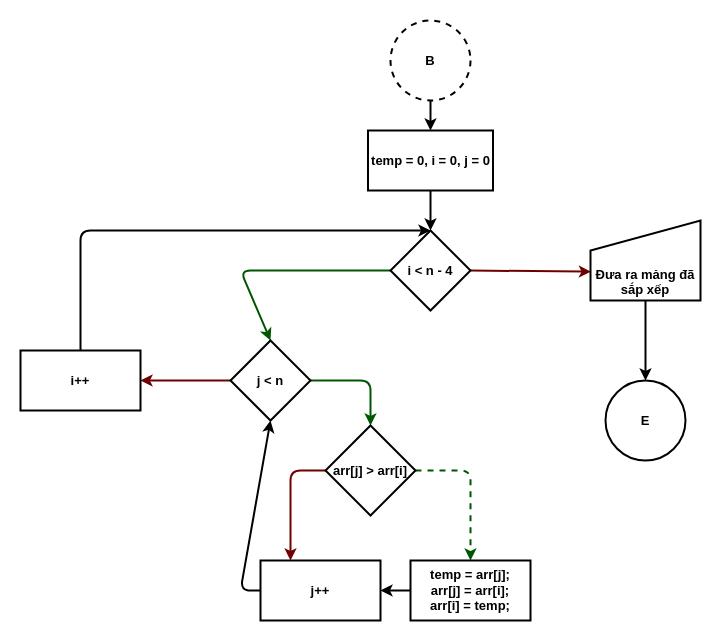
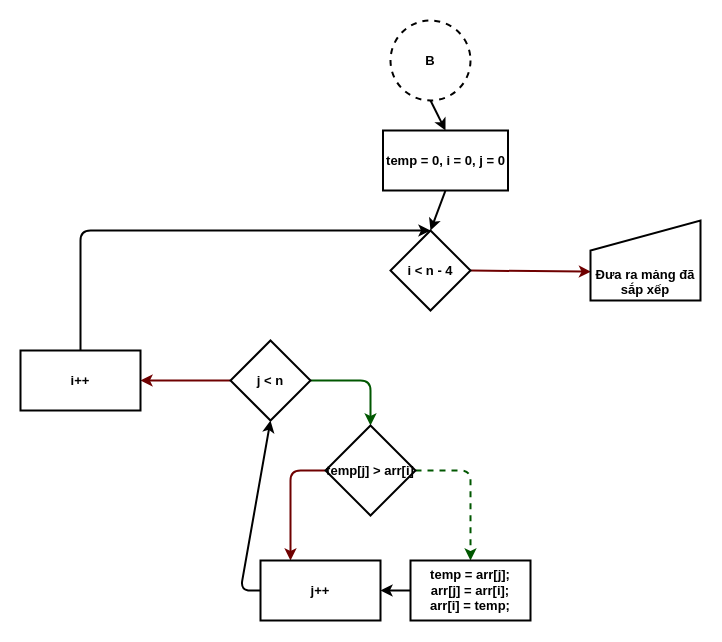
  <mxCell id="0" />
  <mxCell id="1" parent="0" />
  <mxCell id="2" style="edgeStyle=none;html=1;exitX=0.5;exitY=1;exitDx=0;exitDy=0;entryX=0.5;entryY=0;entryDx=0;entryDy=0;fontSize=13;fontStyle=1;strokeWidth=2;" edge="1" parent="1" source="3" target="5"><mxGeometry relative="1" as="geometry" /></mxCell>
  <mxCell id="3" value="B" style="ellipse;whiteSpace=wrap;html=1;aspect=fixed;fontSize=13;fontStyle=1;strokeWidth=2;dashed=1;" vertex="1" parent="1"><mxGeometry x="390" y="20" width="80" height="80" as="geometry" /></mxCell>
  <mxCell id="4" style="edgeStyle=none;html=1;exitX=0.5;exitY=1;exitDx=0;exitDy=0;entryX=0.5;entryY=0;entryDx=0;entryDy=0;fontSize=13;fontStyle=1;strokeWidth=2;" edge="1" parent="1" source="5" target="8"><mxGeometry relative="1" as="geometry" /></mxCell>
- <mxCell id="5" value="temp = 0, i = 0, j = 0" style="rounded=0;whiteSpace=wrap;html=1;fontSize=13;fontStyle=1;strokeWidth=2;" vertex="1" parent="1"><mxGeometry x="367.5" y="130" width="125" height="60" as="geometry" /></mxCell>
- <mxCell id="6" style="edgeStyle=none;html=1;exitX=0;exitY=0.5;exitDx=0;exitDy=0;entryX=0.5;entryY=0;entryDx=0;entryDy=0;fontSize=13;fillColor=#008a00;strokeColor=#005700;fontStyle=1;strokeWidth=2;" edge="1" parent="1" source="8" target="11"><mxGeometry relative="1" as="geometry"><Array as="points"><mxPoint x="240" y="270" /></Array></mxGeometry></mxCell>
+ <mxCell id="5" value="temp = 0, i = 0, j = 0" style="rounded=0;whiteSpace=wrap;html=1;fontSize=13;fontStyle=1;strokeWidth=2;" vertex="1" parent="1"><mxGeometry x="382.5" y="130" width="125" height="60" as="geometry" /></mxCell>
  <mxCell id="7" style="edgeStyle=none;html=1;exitX=1;exitY=0.5;exitDx=0;exitDy=0;entryX=0.004;entryY=0.64;entryDx=0;entryDy=0;entryPerimeter=0;fontSize=13;fillColor=#a20025;strokeColor=#6F0000;fontStyle=1;strokeWidth=2;" edge="1" parent="1" source="8" target="22"><mxGeometry relative="1" as="geometry" /></mxCell>
  <mxCell id="8" value="i &amp;lt; n - 4" style="rhombus;whiteSpace=wrap;html=1;fontSize=13;fontStyle=1;strokeWidth=2;" vertex="1" parent="1"><mxGeometry x="390" y="230" width="80" height="80" as="geometry" /></mxCell>
  <mxCell id="9" style="edgeStyle=none;html=1;exitX=1;exitY=0.5;exitDx=0;exitDy=0;entryX=0.5;entryY=0;entryDx=0;entryDy=0;fontSize=13;fillColor=#008a00;strokeColor=#005700;fontStyle=1;strokeWidth=2;" edge="1" parent="1" source="11" target="14"><mxGeometry relative="1" as="geometry"><Array as="points"><mxPoint x="370" y="380" /></Array></mxGeometry></mxCell>
  <mxCell id="10" style="edgeStyle=none;html=1;exitX=0;exitY=0.5;exitDx=0;exitDy=0;entryX=1;entryY=0.5;entryDx=0;entryDy=0;fontSize=13;fillColor=#a20025;strokeColor=#6F0000;fontStyle=1;strokeWidth=2;" edge="1" parent="1" source="11" target="20"><mxGeometry relative="1" as="geometry" /></mxCell>
  <mxCell id="11" value="j &amp;lt; n" style="rhombus;whiteSpace=wrap;html=1;fontSize=13;fontStyle=1;strokeWidth=2;" vertex="1" parent="1"><mxGeometry x="230" y="340" width="80" height="80" as="geometry" /></mxCell>
  <mxCell id="12" style="edgeStyle=none;html=1;exitX=1;exitY=0.5;exitDx=0;exitDy=0;entryX=0.5;entryY=0;entryDx=0;entryDy=0;fontSize=13;fillColor=#008a00;strokeColor=#005700;fontStyle=1;strokeWidth=2;dashed=1;" edge="1" parent="1" source="14" target="16"><mxGeometry relative="1" as="geometry"><Array as="points"><mxPoint x="470" y="470" /></Array></mxGeometry></mxCell>
  <mxCell id="13" style="edgeStyle=none;html=1;exitX=0;exitY=0.5;exitDx=0;exitDy=0;entryX=0.25;entryY=0;entryDx=0;entryDy=0;fontSize=13;fillColor=#a20025;strokeColor=#6F0000;fontStyle=1;strokeWidth=2;" edge="1" parent="1" source="14" target="18"><mxGeometry relative="1" as="geometry"><Array as="points"><mxPoint x="290" y="470" /></Array></mxGeometry></mxCell>
- <mxCell id="14" value="arr[j] &amp;gt; arr[i]" style="rhombus;whiteSpace=wrap;html=1;fontSize=13;fontStyle=1;strokeWidth=2;" vertex="1" parent="1"><mxGeometry x="325" y="425" width="90" height="90" as="geometry" /></mxCell>
+ <mxCell id="14" value="temp[j] &amp;gt; arr[i]" style="rhombus;whiteSpace=wrap;html=1;fontSize=13;fontStyle=1;strokeWidth=2;" vertex="1" parent="1"><mxGeometry x="325" y="425" width="90" height="90" as="geometry" /></mxCell>
  <mxCell id="15" style="edgeStyle=none;html=1;exitX=0;exitY=0.5;exitDx=0;exitDy=0;entryX=1;entryY=0.5;entryDx=0;entryDy=0;fontSize=13;fontStyle=1;strokeWidth=2;" edge="1" parent="1" source="16" target="18"><mxGeometry relative="1" as="geometry"><mxPoint x="350" y="590" as="targetPoint" /></mxGeometry></mxCell>
  <mxCell id="16" value="temp = arr[j];&lt;br style=&quot;font-size: 13px;&quot;&gt;arr[j] = arr[i];&lt;br style=&quot;font-size: 13px;&quot;&gt;arr[i] = temp;" style="rounded=0;whiteSpace=wrap;html=1;fontSize=13;fontStyle=1;strokeWidth=2;" vertex="1" parent="1"><mxGeometry x="410" y="560" width="120" height="60" as="geometry" /></mxCell>
  <mxCell id="17" style="edgeStyle=none;html=1;exitX=0;exitY=0.5;exitDx=0;exitDy=0;entryX=0.5;entryY=1;entryDx=0;entryDy=0;fontSize=13;fontStyle=1;strokeWidth=2;" edge="1" parent="1" source="18" target="11"><mxGeometry relative="1" as="geometry"><Array as="points"><mxPoint x="240" y="590" /></Array></mxGeometry></mxCell>
  <mxCell id="18" value="j++" style="rounded=0;whiteSpace=wrap;html=1;fontSize=13;fontStyle=1;strokeWidth=2;" vertex="1" parent="1"><mxGeometry x="260" y="560" width="120" height="60" as="geometry" /></mxCell>
  <mxCell id="19" style="edgeStyle=none;html=1;exitX=0.5;exitY=0;exitDx=0;exitDy=0;entryX=0.5;entryY=0;entryDx=0;entryDy=0;fontSize=13;fontStyle=1;strokeWidth=2;" edge="1" parent="1" source="20" target="8"><mxGeometry relative="1" as="geometry"><Array as="points"><mxPoint x="80" y="230" /></Array></mxGeometry></mxCell>
  <mxCell id="20" value="i++" style="rounded=0;whiteSpace=wrap;html=1;fontSize=13;fontStyle=1;strokeWidth=2;" vertex="1" parent="1"><mxGeometry x="20" y="350" width="120" height="60" as="geometry" /></mxCell>
- <mxCell id="21" value="" style="edgeStyle=none;html=1;fontSize=13;fontStyle=1;strokeWidth=2;" edge="1" parent="1" source="22" target="23"><mxGeometry relative="1" as="geometry" /></mxCell>
  <mxCell id="22" value="Đưa ra mảng đã sắp xếp" style="shape=manualInput;whiteSpace=wrap;html=1;verticalAlign=bottom;fontSize=13;fontStyle=1;strokeWidth=2;" vertex="1" parent="1"><mxGeometry x="590" y="220" width="110" height="80" as="geometry" /></mxCell>
- <mxCell id="23" value="E" style="ellipse;whiteSpace=wrap;html=1;verticalAlign=middle;fontSize=13;fontStyle=1;strokeWidth=2;" vertex="1" parent="1"><mxGeometry x="605" y="380" width="80" height="80" as="geometry" /></mxCell>
